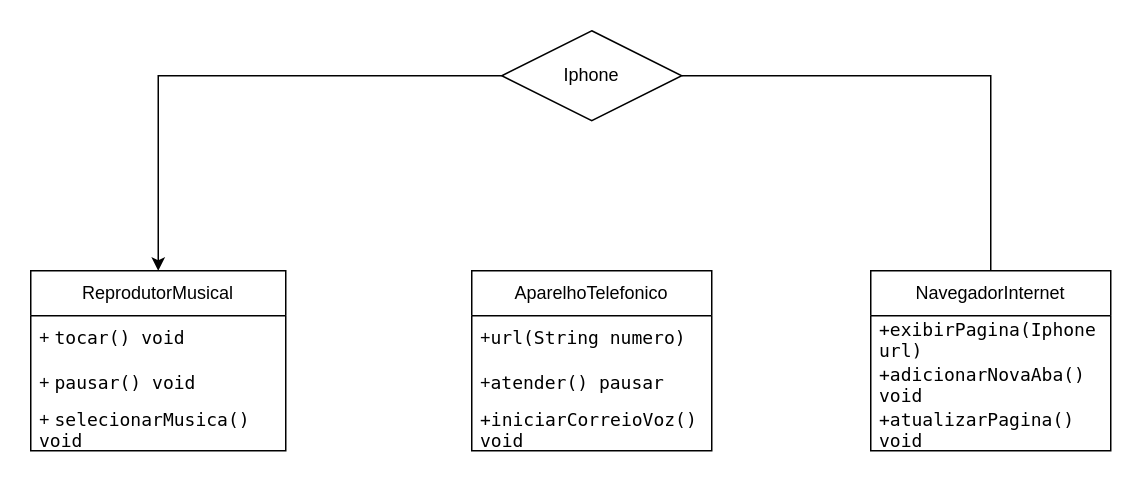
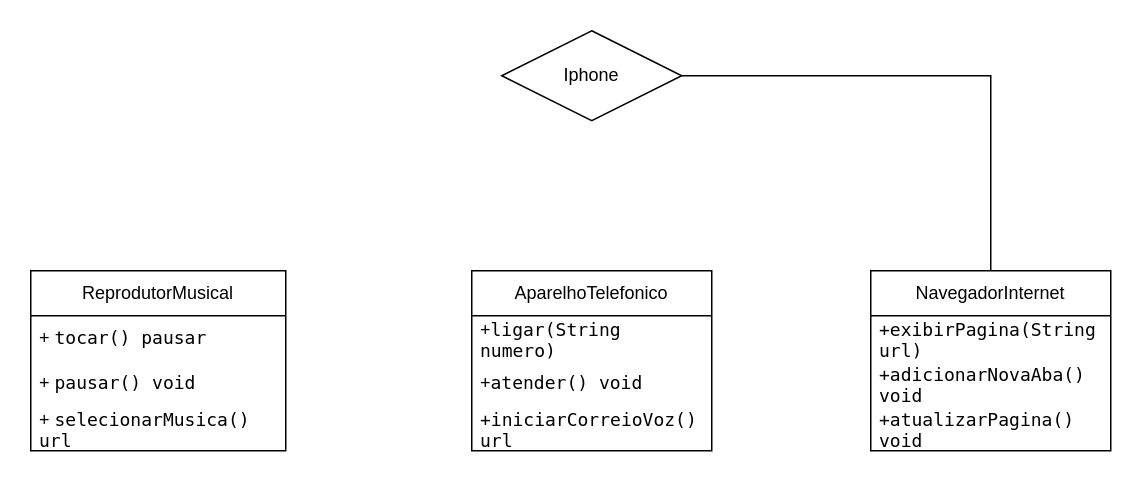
  <mxCell id="0" />
  <mxCell id="1" parent="0" />
  <mxCell id="2" value="&lt;span class=&quot;nodeLabel&quot;&gt;ReprodutorMusical&lt;/span&gt;" style="swimlane;fontStyle=0;childLayout=stackLayout;horizontal=1;startSize=30;horizontalStack=0;resizeParent=1;resizeParentMax=0;resizeLast=0;collapsible=1;marginBottom=0;whiteSpace=wrap;html=1;" vertex="1" parent="1"><mxGeometry x="20" y="180" width="170" height="120" as="geometry" /></mxCell>
- <mxCell id="3" value="+ &lt;code&gt;tocar() void&lt;br&gt;&lt;/code&gt;" style="text;strokeColor=none;fillColor=none;align=left;verticalAlign=middle;spacingLeft=4;spacingRight=4;overflow=hidden;points=[[0,0.5],[1,0.5]];portConstraint=eastwest;rotatable=0;whiteSpace=wrap;html=1;" vertex="1" parent="2"><mxGeometry y="30" width="170" height="30" as="geometry" /></mxCell>
+ <mxCell id="3" value="+ &lt;code&gt;tocar() pausar&lt;br&gt;&lt;/code&gt;" style="text;strokeColor=none;fillColor=none;align=left;verticalAlign=middle;spacingLeft=4;spacingRight=4;overflow=hidden;points=[[0,0.5],[1,0.5]];portConstraint=eastwest;rotatable=0;whiteSpace=wrap;html=1;" vertex="1" parent="2"><mxGeometry y="30" width="170" height="30" as="geometry" /></mxCell>
  <mxCell id="4" value="+ &lt;code&gt;pausar() void &lt;br&gt;&lt;/code&gt;" style="text;strokeColor=none;fillColor=none;align=left;verticalAlign=middle;spacingLeft=4;spacingRight=4;overflow=hidden;points=[[0,0.5],[1,0.5]];portConstraint=eastwest;rotatable=0;whiteSpace=wrap;html=1;" vertex="1" parent="2"><mxGeometry y="60" width="170" height="30" as="geometry" /></mxCell>
- <mxCell id="5" value="&lt;div&gt;+ &lt;code&gt;selecionarMusica() void&lt;/code&gt;&lt;/div&gt;&lt;div&gt;&lt;code&gt;&lt;br&gt;&lt;/code&gt;&lt;/div&gt;" style="text;strokeColor=none;fillColor=none;align=left;verticalAlign=middle;spacingLeft=4;spacingRight=4;overflow=hidden;points=[[0,0.5],[1,0.5]];portConstraint=eastwest;rotatable=0;whiteSpace=wrap;html=1;" vertex="1" parent="2"><mxGeometry y="90" width="170" height="30" as="geometry" /></mxCell>
+ <mxCell id="5" value="&lt;div&gt;+ &lt;code&gt;selecionarMusica() url&lt;/code&gt;&lt;/div&gt;&lt;div&gt;&lt;code&gt;&lt;br&gt;&lt;/code&gt;&lt;/div&gt;" style="text;strokeColor=none;fillColor=none;align=left;verticalAlign=middle;spacingLeft=4;spacingRight=4;overflow=hidden;points=[[0,0.5],[1,0.5]];portConstraint=eastwest;rotatable=0;whiteSpace=wrap;html=1;" vertex="1" parent="2"><mxGeometry y="90" width="170" height="30" as="geometry" /></mxCell>
  <mxCell id="6" value="&lt;span class=&quot;nodeLabel&quot;&gt;NavegadorInternet&lt;/span&gt;" style="swimlane;fontStyle=0;childLayout=stackLayout;horizontal=1;startSize=30;horizontalStack=0;resizeParent=1;resizeParentMax=0;resizeLast=0;collapsible=1;marginBottom=0;whiteSpace=wrap;html=1;" vertex="1" parent="1"><mxGeometry x="580" y="180" width="160" height="120" as="geometry" /></mxCell>
- <mxCell id="7" value="&lt;code&gt;+exibirPagina(Iphone url)&lt;/code&gt;" style="text;strokeColor=none;fillColor=none;align=left;verticalAlign=middle;spacingLeft=4;spacingRight=4;overflow=hidden;points=[[0,0.5],[1,0.5]];portConstraint=eastwest;rotatable=0;whiteSpace=wrap;html=1;" vertex="1" parent="6"><mxGeometry y="30" width="160" height="30" as="geometry" /></mxCell>
+ <mxCell id="7" value="&lt;code&gt;+exibirPagina(String url)&lt;/code&gt;" style="text;strokeColor=none;fillColor=none;align=left;verticalAlign=middle;spacingLeft=4;spacingRight=4;overflow=hidden;points=[[0,0.5],[1,0.5]];portConstraint=eastwest;rotatable=0;whiteSpace=wrap;html=1;" vertex="1" parent="6"><mxGeometry y="30" width="160" height="30" as="geometry" /></mxCell>
  <mxCell id="8" value="&lt;code&gt;+adicionarNovaAba() void&lt;br&gt;&lt;/code&gt;" style="text;strokeColor=none;fillColor=none;align=left;verticalAlign=middle;spacingLeft=4;spacingRight=4;overflow=hidden;points=[[0,0.5],[1,0.5]];portConstraint=eastwest;rotatable=0;whiteSpace=wrap;html=1;" vertex="1" parent="6"><mxGeometry y="60" width="160" height="30" as="geometry" /></mxCell>
  <mxCell id="9" value="&lt;code&gt;+atualizarPagina() void&lt;br&gt;&lt;/code&gt;" style="text;strokeColor=none;fillColor=none;align=left;verticalAlign=middle;spacingLeft=4;spacingRight=4;overflow=hidden;points=[[0,0.5],[1,0.5]];portConstraint=eastwest;rotatable=0;whiteSpace=wrap;html=1;" vertex="1" parent="6"><mxGeometry y="90" width="160" height="30" as="geometry" /></mxCell>
  <mxCell id="10" value="&lt;span class=&quot;nodeLabel&quot;&gt;AparelhoTelefonico&lt;/span&gt;" style="swimlane;fontStyle=0;childLayout=stackLayout;horizontal=1;startSize=30;horizontalStack=0;resizeParent=1;resizeParentMax=0;resizeLast=0;collapsible=1;marginBottom=0;whiteSpace=wrap;html=1;" vertex="1" parent="1"><mxGeometry x="314" y="180" width="160" height="120" as="geometry" /></mxCell>
- <mxCell id="11" value="+&lt;code&gt;url(String numero)&lt;/code&gt;" style="text;strokeColor=none;fillColor=none;align=left;verticalAlign=middle;spacingLeft=4;spacingRight=4;overflow=hidden;points=[[0,0.5],[1,0.5]];portConstraint=eastwest;rotatable=0;whiteSpace=wrap;html=1;" vertex="1" parent="10"><mxGeometry y="30" width="160" height="30" as="geometry" /></mxCell>
- <mxCell id="12" value="+&lt;code&gt;atender() pausar&lt;/code&gt;&lt;div&gt;&lt;code&gt;&lt;/code&gt;&lt;/div&gt;" style="text;strokeColor=none;fillColor=none;align=left;verticalAlign=middle;spacingLeft=4;spacingRight=4;overflow=hidden;points=[[0,0.5],[1,0.5]];portConstraint=eastwest;rotatable=0;whiteSpace=wrap;html=1;" vertex="1" parent="10"><mxGeometry y="60" width="160" height="30" as="geometry" /></mxCell>
- <mxCell id="13" value="&lt;div&gt;&lt;code&gt;+iniciarCorreioVoz() void&lt;/code&gt;&lt;/div&gt;&lt;div&gt;&lt;code&gt;&lt;/code&gt;&lt;/div&gt;" style="text;strokeColor=none;fillColor=none;align=left;verticalAlign=middle;spacingLeft=4;spacingRight=4;overflow=hidden;points=[[0,0.5],[1,0.5]];portConstraint=eastwest;rotatable=0;whiteSpace=wrap;html=1;" vertex="1" parent="10"><mxGeometry y="90" width="160" height="30" as="geometry" /></mxCell>
- <mxCell id="14" style="edgeStyle=orthogonalEdgeStyle;rounded=0;orthogonalLoop=1;jettySize=auto;html=1;entryX=0.5;entryY=0;entryDx=0;entryDy=0;" edge="1" parent="1" source="16" target="2"><mxGeometry relative="1" as="geometry" /></mxCell>
+ <mxCell id="11" value="+&lt;code&gt;ligar(String numero)&lt;/code&gt;" style="text;strokeColor=none;fillColor=none;align=left;verticalAlign=middle;spacingLeft=4;spacingRight=4;overflow=hidden;points=[[0,0.5],[1,0.5]];portConstraint=eastwest;rotatable=0;whiteSpace=wrap;html=1;" vertex="1" parent="10"><mxGeometry y="30" width="160" height="30" as="geometry" /></mxCell>
+ <mxCell id="12" value="+&lt;code&gt;atender() void&lt;/code&gt;&lt;div&gt;&lt;code&gt;&lt;/code&gt;&lt;/div&gt;" style="text;strokeColor=none;fillColor=none;align=left;verticalAlign=middle;spacingLeft=4;spacingRight=4;overflow=hidden;points=[[0,0.5],[1,0.5]];portConstraint=eastwest;rotatable=0;whiteSpace=wrap;html=1;" vertex="1" parent="10"><mxGeometry y="60" width="160" height="30" as="geometry" /></mxCell>
+ <mxCell id="13" value="&lt;div&gt;&lt;code&gt;+iniciarCorreioVoz() url&lt;/code&gt;&lt;/div&gt;&lt;div&gt;&lt;code&gt;&lt;/code&gt;&lt;/div&gt;" style="text;strokeColor=none;fillColor=none;align=left;verticalAlign=middle;spacingLeft=4;spacingRight=4;overflow=hidden;points=[[0,0.5],[1,0.5]];portConstraint=eastwest;rotatable=0;whiteSpace=wrap;html=1;" vertex="1" parent="10"><mxGeometry y="90" width="160" height="30" as="geometry" /></mxCell>
  <mxCell id="15" style="edgeStyle=orthogonalEdgeStyle;rounded=0;orthogonalLoop=1;jettySize=auto;html=1;entryX=0.5;entryY=0;entryDx=0;entryDy=0;endArrow=none;" edge="1" parent="1" source="16" target="6"><mxGeometry relative="1" as="geometry" /></mxCell>
  <mxCell id="16" value="Iphone" style="rhombus;whiteSpace=wrap;html=1;" vertex="1" parent="1"><mxGeometry x="334" y="20" width="120" height="60" as="geometry" /></mxCell>
